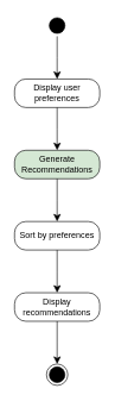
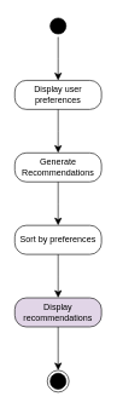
  <mxCell id="0" />
  <mxCell id="1" parent="0" />
  <mxCell id="2" value="" style="ellipse;html=1;shape=startState;fillColor=#000000;strokeColor=#000000;" parent="1" vertex="1"><mxGeometry x="65" y="20" width="30" height="30" as="geometry" /></mxCell>
  <mxCell id="3" value="" style="edgeStyle=orthogonalEdgeStyle;html=1;verticalAlign=bottom;endArrow=classic;endSize=8;strokeColor=#000000;rounded=0;endFill=1;" parent="1" source="2" edge="1"><mxGeometry relative="1" as="geometry"><mxPoint x="80" y="110" as="targetPoint" /></mxGeometry></mxCell>
  <mxCell id="4" value="Display user preferences" style="rounded=1;whiteSpace=wrap;html=1;arcSize=40;fontColor=#000000;fillColor=#FFFFFF;strokeColor=#000000;" parent="1" vertex="1"><mxGeometry x="20" y="110" width="120" height="40" as="geometry" /></mxCell>
  <mxCell id="5" value="" style="edgeStyle=orthogonalEdgeStyle;html=1;verticalAlign=bottom;endArrow=classic;endSize=8;strokeColor=#000000;rounded=0;endFill=1;" parent="1" source="4" edge="1"><mxGeometry relative="1" as="geometry"><mxPoint x="80" y="210" as="targetPoint" /></mxGeometry></mxCell>
- <mxCell id="6" value="Generate Recommendations" style="rounded=1;whiteSpace=wrap;html=1;arcSize=40;fontColor=#000000;fillColor=#d5e8d4;strokeColor=#000000;" parent="1" vertex="1"><mxGeometry x="20" y="210" width="120" height="40" as="geometry" /></mxCell>
+ <mxCell id="6" value="Generate Recommendations" style="rounded=1;whiteSpace=wrap;html=1;arcSize=40;fontColor=#000000;fillColor=#FFFFFF;strokeColor=#000000;" parent="1" vertex="1"><mxGeometry x="20" y="210" width="120" height="40" as="geometry" /></mxCell>
  <mxCell id="7" value="" style="edgeStyle=orthogonalEdgeStyle;html=1;verticalAlign=bottom;endArrow=classic;endSize=8;strokeColor=#000000;rounded=0;endFill=1;" parent="1" source="6" edge="1"><mxGeometry relative="1" as="geometry"><mxPoint x="80" y="310" as="targetPoint" /></mxGeometry></mxCell>
  <mxCell id="8" value="Sort by preferences" style="rounded=1;whiteSpace=wrap;html=1;arcSize=40;fontColor=#000000;fillColor=#FFFFFF;strokeColor=#000000;" parent="1" vertex="1"><mxGeometry x="20" y="310" width="120" height="40" as="geometry" /></mxCell>
  <mxCell id="9" value="" style="edgeStyle=orthogonalEdgeStyle;html=1;verticalAlign=bottom;endArrow=classic;endSize=8;strokeColor=#000000;rounded=0;endFill=1;" parent="1" source="8" edge="1"><mxGeometry relative="1" as="geometry"><mxPoint x="80" y="410" as="targetPoint" /></mxGeometry></mxCell>
- <mxCell id="10" value="Display recommendations" style="rounded=1;whiteSpace=wrap;html=1;arcSize=40;fontColor=#000000;fillColor=#FFFFFF;strokeColor=#000000;" parent="1" vertex="1"><mxGeometry x="20" y="410" width="120" height="40" as="geometry" /></mxCell>
+ <mxCell id="10" value="Display recommendations" style="rounded=1;whiteSpace=wrap;html=1;arcSize=40;fontColor=#000000;fillColor=#e1d5e7;strokeColor=#000000;" parent="1" vertex="1"><mxGeometry x="20" y="410" width="120" height="40" as="geometry" /></mxCell>
  <mxCell id="11" value="" style="edgeStyle=orthogonalEdgeStyle;html=1;verticalAlign=bottom;endArrow=classic;endSize=8;strokeColor=#000000;rounded=0;endFill=1;" parent="1" source="10" edge="1"><mxGeometry relative="1" as="geometry"><mxPoint x="80" y="510" as="targetPoint" /></mxGeometry></mxCell>
  <mxCell id="12" value="" style="ellipse;html=1;shape=endState;fillColor=#000000;strokeColor=#000000;" parent="1" vertex="1"><mxGeometry x="65" y="510" width="30" height="30" as="geometry" /></mxCell>
